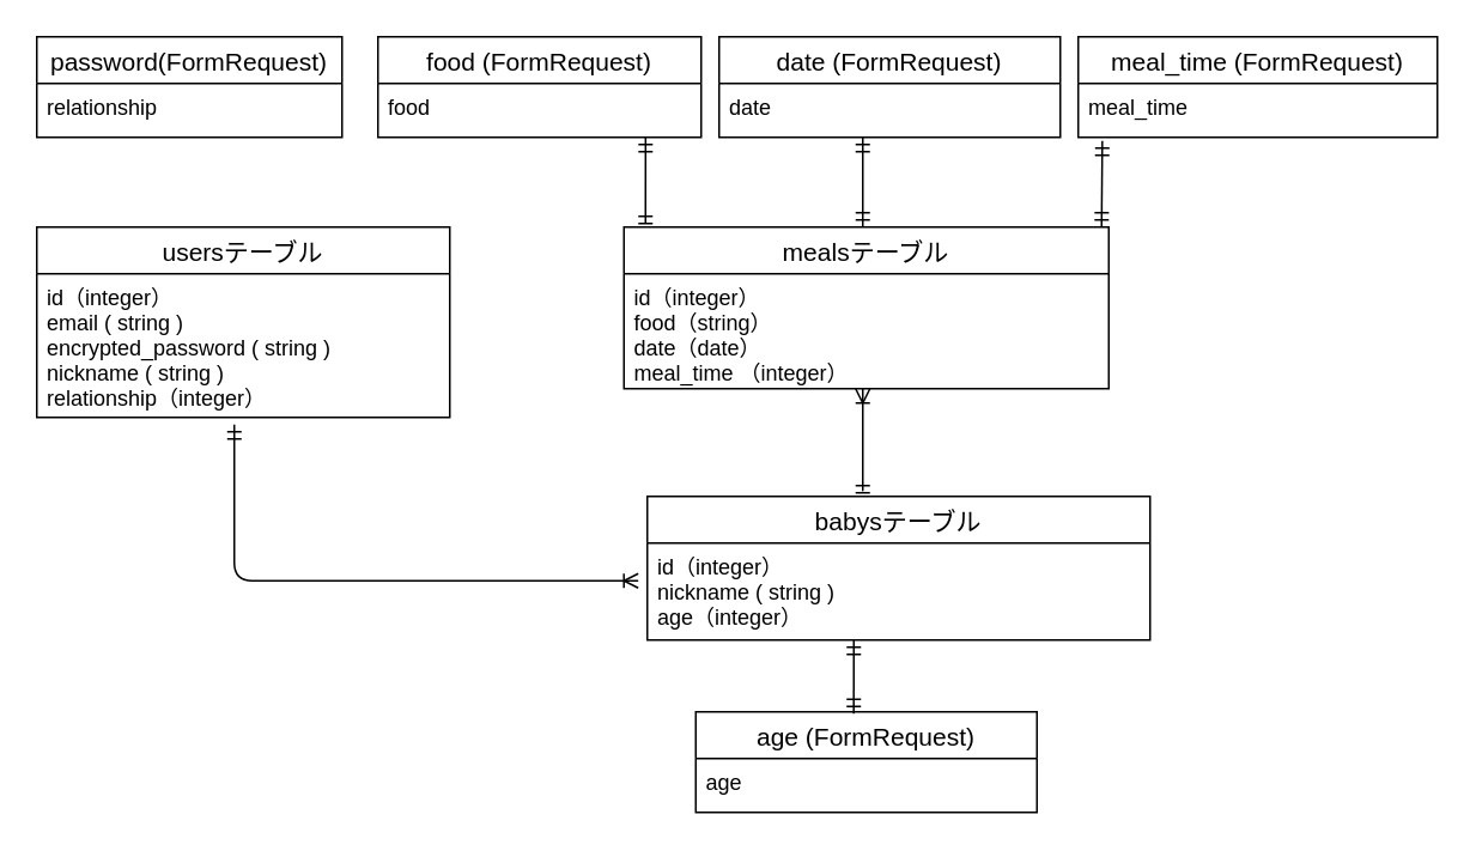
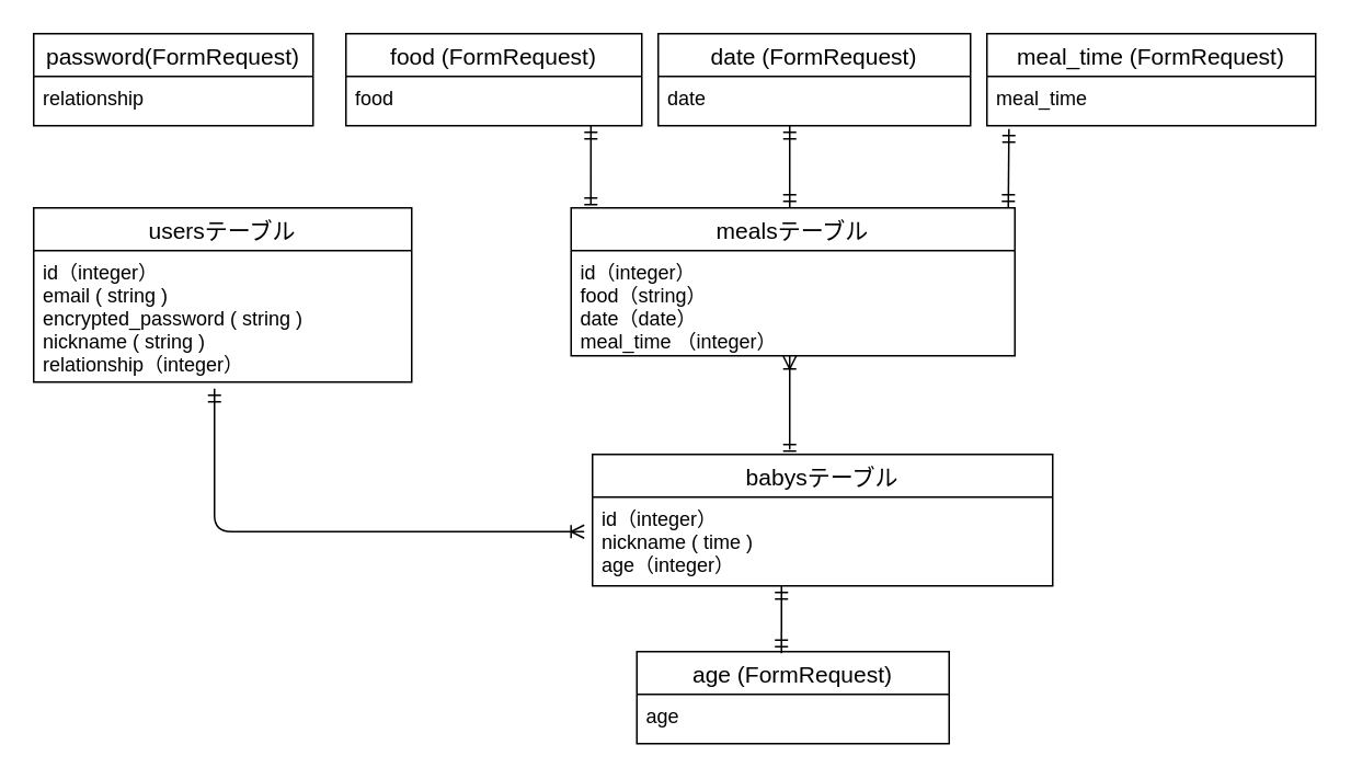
  <mxCell id="0" />
  <mxCell id="1" parent="0" />
  <mxCell id="2" value="mealsテーブル" style="swimlane;fontStyle=0;childLayout=stackLayout;horizontal=1;startSize=26;horizontalStack=0;resizeParent=1;resizeParentMax=0;resizeLast=0;collapsible=1;marginBottom=0;align=center;fontSize=14;labelBackgroundColor=none;fillColor=none;" parent="1" vertex="1"><mxGeometry x="347" y="126" width="270" height="90" as="geometry" /></mxCell>
  <mxCell id="3" value="id（integer）&#10;food（string）&#10;date（date）&#10;meal_time （integer）&#10;" style="text;strokeColor=none;fillColor=none;spacingLeft=4;spacingRight=4;overflow=hidden;rotatable=0;points=[[0,0.5],[1,0.5]];portConstraint=eastwest;fontSize=12;" parent="2" vertex="1"><mxGeometry y="26" width="270" height="64" as="geometry" /></mxCell>
  <mxCell id="4" value="babysテーブル" style="swimlane;fontStyle=0;childLayout=stackLayout;horizontal=1;startSize=26;horizontalStack=0;resizeParent=1;resizeParentMax=0;resizeLast=0;collapsible=1;marginBottom=0;align=center;fontSize=14;labelBackgroundColor=none;fillColor=none;" parent="1" vertex="1"><mxGeometry x="360" y="276" width="280" height="80" as="geometry" /></mxCell>
- <mxCell id="5" value="id（integer）&#10;nickname ( string )&#10;age（integer）" style="text;strokeColor=none;fillColor=none;spacingLeft=4;spacingRight=4;overflow=hidden;rotatable=0;points=[[0,0.5],[1,0.5]];portConstraint=eastwest;fontSize=12;" parent="4" vertex="1"><mxGeometry y="26" width="280" height="54" as="geometry" /></mxCell>
+ <mxCell id="5" value="id（integer）&#10;nickname ( time )&#10;age（integer）" style="text;strokeColor=none;fillColor=none;spacingLeft=4;spacingRight=4;overflow=hidden;rotatable=0;points=[[0,0.5],[1,0.5]];portConstraint=eastwest;fontSize=12;" parent="4" vertex="1"><mxGeometry y="26" width="280" height="54" as="geometry" /></mxCell>
  <mxCell id="6" value="usersテーブル" style="swimlane;fontStyle=0;childLayout=stackLayout;horizontal=1;startSize=26;horizontalStack=0;resizeParent=1;resizeParentMax=0;resizeLast=0;collapsible=1;marginBottom=0;align=center;fontSize=14;labelBackgroundColor=none;fillColor=none;" parent="1" vertex="1"><mxGeometry x="20" y="126" width="230" height="106" as="geometry" /></mxCell>
  <mxCell id="7" value="id（integer）&#10;email ( string )&#10;encrypted_password ( string )&#10;nickname ( string )&#10;relationship（integer）&#10;&#10;" style="text;strokeColor=none;fillColor=none;spacingLeft=4;spacingRight=4;overflow=hidden;rotatable=0;points=[[0,0.5],[1,0.5]];portConstraint=eastwest;fontSize=12;labelBorderColor=none;" parent="6" vertex="1"><mxGeometry y="26" width="230" height="80" as="geometry" /></mxCell>
  <mxCell id="8" value="food (FormRequest)" style="swimlane;fontStyle=0;childLayout=stackLayout;horizontal=1;startSize=26;horizontalStack=0;resizeParent=1;resizeParentMax=0;resizeLast=0;collapsible=1;marginBottom=0;align=center;fontSize=14;" parent="1" vertex="1"><mxGeometry x="210" y="20" width="180" height="56" as="geometry" /></mxCell>
  <mxCell id="9" value="food" style="text;strokeColor=none;fillColor=none;spacingLeft=4;spacingRight=4;overflow=hidden;rotatable=0;points=[[0,0.5],[1,0.5]];portConstraint=eastwest;fontSize=12;" parent="8" vertex="1"><mxGeometry y="26" width="180" height="30" as="geometry" /></mxCell>
  <mxCell id="10" value="meal_time (FormRequest)" style="swimlane;fontStyle=0;childLayout=stackLayout;horizontal=1;startSize=26;horizontalStack=0;resizeParent=1;resizeParentMax=0;resizeLast=0;collapsible=1;marginBottom=0;align=center;fontSize=14;" parent="1" vertex="1"><mxGeometry x="600" y="20" width="200" height="56" as="geometry" /></mxCell>
  <mxCell id="11" value="meal_time" style="text;strokeColor=none;fillColor=none;spacingLeft=4;spacingRight=4;overflow=hidden;rotatable=0;points=[[0,0.5],[1,0.5]];portConstraint=eastwest;fontSize=12;" parent="10" vertex="1"><mxGeometry y="26" width="200" height="30" as="geometry" /></mxCell>
  <mxCell id="12" value="" style="fontSize=12;html=1;endArrow=ERmandOne;startArrow=ERmandOne;entryX=0.828;entryY=1;entryDx=0;entryDy=0;entryPerimeter=0;" parent="1" target="9" edge="1"><mxGeometry width="100" height="100" relative="1" as="geometry"><mxPoint x="359" y="116" as="sourcePoint" /><mxPoint x="350" y="86" as="targetPoint" /><Array as="points"><mxPoint x="359" y="126" /><mxPoint x="359" y="116" /></Array></mxGeometry></mxCell>
  <mxCell id="13" value="" style="fontSize=12;html=1;endArrow=ERmandOne;startArrow=ERmandOne;entryX=0.067;entryY=1.067;entryDx=0;entryDy=0;entryPerimeter=0;" parent="1" target="11" edge="1"><mxGeometry width="100" height="100" relative="1" as="geometry"><mxPoint x="613" y="126" as="sourcePoint" /><mxPoint x="490" y="146" as="targetPoint" /></mxGeometry></mxCell>
  <mxCell id="14" value="password(FormRequest)" style="swimlane;fontStyle=0;childLayout=stackLayout;horizontal=1;startSize=26;horizontalStack=0;resizeParent=1;resizeParentMax=0;resizeLast=0;collapsible=1;marginBottom=0;align=center;fontSize=14;" parent="1" vertex="1"><mxGeometry x="20" y="20" width="170" height="56" as="geometry" /></mxCell>
  <mxCell id="15" value="relationship" style="text;strokeColor=none;fillColor=none;spacingLeft=4;spacingRight=4;overflow=hidden;rotatable=0;points=[[0,0.5],[1,0.5]];portConstraint=eastwest;fontSize=12;" parent="14" vertex="1"><mxGeometry y="26" width="170" height="30" as="geometry" /></mxCell>
  <mxCell id="16" value="" style="fontSize=12;html=1;endArrow=ERoneToMany;startArrow=ERmandOne;entryX=-0.018;entryY=0.389;entryDx=0;entryDy=0;entryPerimeter=0;" parent="1" target="5" edge="1"><mxGeometry width="100" height="100" relative="1" as="geometry"><mxPoint x="130" y="236" as="sourcePoint" /><mxPoint x="350" y="316" as="targetPoint" /><Array as="points"><mxPoint x="130" y="323" /></Array></mxGeometry></mxCell>
  <mxCell id="17" value="" style="fontSize=12;html=1;endArrow=ERoneToMany;startArrow=ERmandOne;" parent="1" edge="1"><mxGeometry width="100" height="100" relative="1" as="geometry"><mxPoint x="480" y="266" as="sourcePoint" /><mxPoint x="480" y="216" as="targetPoint" /><Array as="points"><mxPoint x="480" y="276" /></Array></mxGeometry></mxCell>
  <mxCell id="18" value="date (FormRequest)" style="swimlane;fontStyle=0;childLayout=stackLayout;horizontal=1;startSize=26;horizontalStack=0;resizeParent=1;resizeParentMax=0;resizeLast=0;collapsible=1;marginBottom=0;align=center;fontSize=14;" vertex="1" parent="1"><mxGeometry x="400" y="20" width="190" height="56" as="geometry" /></mxCell>
  <mxCell id="19" value="date" style="text;strokeColor=none;fillColor=none;spacingLeft=4;spacingRight=4;overflow=hidden;rotatable=0;points=[[0,0.5],[1,0.5]];portConstraint=eastwest;fontSize=12;" vertex="1" parent="18"><mxGeometry y="26" width="190" height="30" as="geometry" /></mxCell>
  <mxCell id="20" value="" style="fontSize=12;html=1;endArrow=ERmandOne;startArrow=ERmandOne;" edge="1" parent="1"><mxGeometry width="100" height="100" relative="1" as="geometry"><mxPoint x="480" y="126" as="sourcePoint" /><mxPoint x="480" as="targetPoint" y="76" /></mxGeometry></mxCell>
  <mxCell id="21" value="age (FormRequest)" style="swimlane;fontStyle=0;childLayout=stackLayout;horizontal=1;startSize=26;horizontalStack=0;resizeParent=1;resizeParentMax=0;resizeLast=0;collapsible=1;marginBottom=0;align=center;fontSize=14;" vertex="1" parent="1"><mxGeometry x="387" y="396" width="190" height="56" as="geometry" /></mxCell>
  <mxCell id="22" value="age" style="text;strokeColor=none;fillColor=none;spacingLeft=4;spacingRight=4;overflow=hidden;rotatable=0;points=[[0,0.5],[1,0.5]];portConstraint=eastwest;fontSize=12;" vertex="1" parent="21"><mxGeometry y="26" width="190" height="30" as="geometry" /></mxCell>
  <mxCell id="23" value="" style="fontSize=12;html=1;endArrow=ERmandOne;startArrow=ERmandOne;exitX=0.463;exitY=0.018;exitDx=0;exitDy=0;exitPerimeter=0;" edge="1" parent="1" source="21"><mxGeometry width="100" height="100" relative="1" as="geometry"><mxPoint x="480" y="376" as="sourcePoint" /><mxPoint x="475" y="356" as="targetPoint" /></mxGeometry></mxCell>
